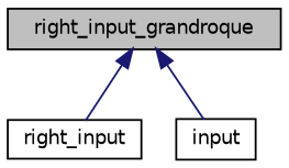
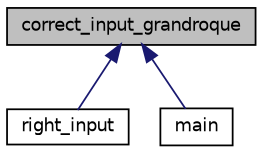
  digraph {
    fontname="DejaVu Sans"
    rankdir=TB
    node [color=black fillcolor=white fontname="DejaVu Sans" fontsize=10 shape=record style=filled]
    edge [color=midnightblue dir=back fontname="DejaVu Sans" fontsize=10 labelfontname=Helvetica labelfontsize=10 style=solid]
-   n1 [fillcolor=grey75 fontcolor=black height=0.2 label=right_input_grandroque width=0.4]
+   n1 [fillcolor=grey75 fontcolor=black height=0.2 label=correct_input_grandroque width=0.4]
    n2 [height=0.2 label=right_input width=0.4]
-   n3 [height=0.2 label=input width=0.4]
+   n3 [height=0.2 label=main width=0.4]
    n1 -> n2
    n1 -> n3
  }
